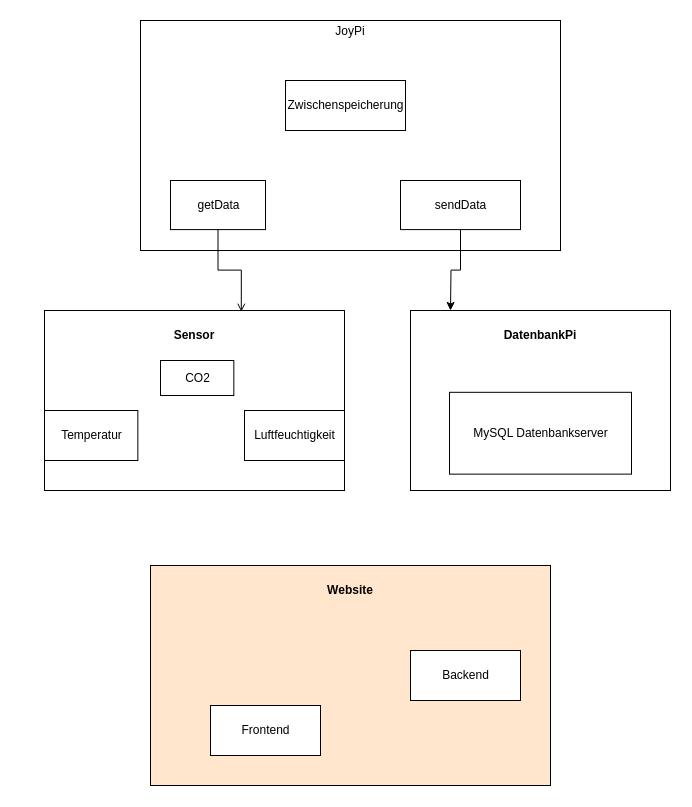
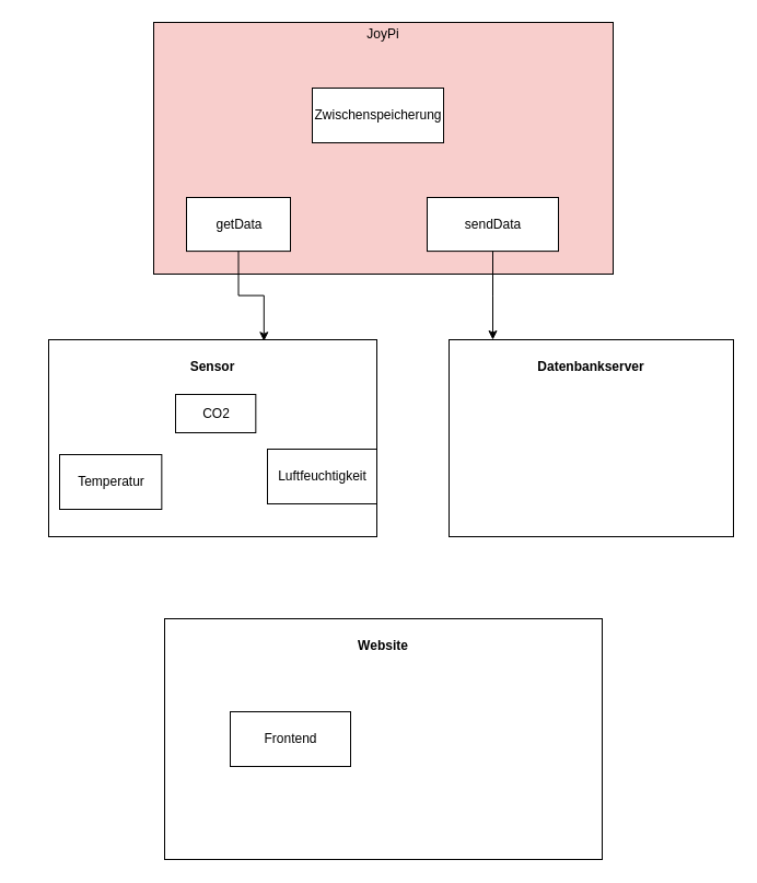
  <mxCell id="0" />
  <mxCell id="1" parent="0" />
  <mxCell id="2" value="" style="group" vertex="1" connectable="0" parent="1"><mxGeometry x="140" y="20" width="420" height="230" as="geometry" /></mxCell>
- <mxCell id="3" value="&lt;p style=&quot;margin: 0px ; margin-top: 4px ; text-align: center&quot;&gt;JoyPi&lt;/p&gt;" style="verticalAlign=top;align=left;overflow=fill;fontSize=12;fontFamily=Helvetica;html=1;" vertex="1" parent="2"><mxGeometry width="420" height="230" as="geometry" /></mxCell>
+ <mxCell id="3" value="&lt;p style=&quot;margin: 0px ; margin-top: 4px ; text-align: center&quot;&gt;JoyPi&lt;/p&gt;" style="verticalAlign=top;align=left;overflow=fill;fontSize=12;fontFamily=Helvetica;html=1;fillColor=#f8cecc;" vertex="1" parent="2"><mxGeometry width="420" height="230" as="geometry" /></mxCell>
  <mxCell id="4" value="getData" style="html=1;" vertex="1" parent="2"><mxGeometry x="30" y="160" width="95" height="49.09" as="geometry" /></mxCell>
- <mxCell id="5" value="sendData" style="html=1;" vertex="1" parent="2"><mxGeometry x="260" y="160" width="120" height="49.09" as="geometry" /></mxCell>
+ <mxCell id="5" value="sendData" style="html=1;" vertex="1" parent="2"><mxGeometry x="250" y="160" width="120" height="49.09" as="geometry" /></mxCell>
  <mxCell id="6" value="Zwischenspeicherung" style="html=1;" vertex="1" parent="2"><mxGeometry x="145" y="60" width="120" height="50" as="geometry" /></mxCell>
  <mxCell id="7" value="" style="group" vertex="1" connectable="0" parent="1"><mxGeometry x="410" y="310" width="260" height="180" as="geometry" /></mxCell>
- <mxCell id="8" value="&lt;p style=&quot;margin: 0px ; margin-top: 4px ; text-align: center&quot;&gt;&lt;br&gt;&lt;b&gt;DatenbankPi&lt;/b&gt;&lt;/p&gt;" style="verticalAlign=top;align=left;overflow=fill;fontSize=12;fontFamily=Helvetica;html=1;" vertex="1" parent="7"><mxGeometry width="260" height="180" as="geometry" /></mxCell>
- <mxCell id="9" value="MySQL Datenbankserver" style="html=1;" vertex="1" parent="7"><mxGeometry x="39" y="81.818" width="182" height="81.818" as="geometry" /></mxCell>
+ <mxCell id="8" value="&lt;p style=&quot;margin: 0px ; margin-top: 4px ; text-align: center&quot;&gt;&lt;br&gt;&lt;b&gt;Datenbankserver&lt;/b&gt;&lt;/p&gt;" style="verticalAlign=top;align=left;overflow=fill;fontSize=12;fontFamily=Helvetica;html=1;" vertex="1" parent="7"><mxGeometry width="260" height="180" as="geometry" /></mxCell>
  <mxCell id="10" value="" style="group" vertex="1" connectable="0" parent="1"><mxGeometry x="20" y="290" width="300" height="180" as="geometry" /></mxCell>
  <mxCell id="11" value="&lt;p style=&quot;margin: 0px ; margin-top: 4px ; text-align: center&quot;&gt;&lt;br&gt;&lt;b&gt;Sensor&lt;/b&gt;&lt;/p&gt;&lt;p style=&quot;margin: 0px ; margin-top: 4px ; text-align: center&quot;&gt;&lt;b&gt;&lt;br&gt;&lt;/b&gt;&lt;/p&gt;" style="verticalAlign=top;align=left;overflow=fill;fontSize=12;fontFamily=Helvetica;html=1;" vertex="1" parent="10"><mxGeometry x="24" y="20" width="300" height="180" as="geometry" /></mxCell>
  <mxCell id="12" value="CO2" style="html=1;" vertex="1" parent="10"><mxGeometry x="140" y="70" width="73.333" height="35" as="geometry" /></mxCell>
  <mxCell id="13" value="Luftfeuchtigkeit" style="html=1;" vertex="1" parent="10"><mxGeometry x="224" y="120" width="100" height="50" as="geometry" /></mxCell>
- <mxCell id="14" value="Temperatur" style="html=1;" vertex="1" parent="10"><mxGeometry x="24" y="120" width="93.34" height="50" as="geometry" /></mxCell>
- <mxCell id="15" style="edgeStyle=orthogonalEdgeStyle;rounded=0;orthogonalLoop=1;jettySize=auto;html=1;entryX=0.656;entryY=0.007;entryDx=0;entryDy=0;entryPerimeter=0;endArrow=open;" edge="1" parent="1" source="4" target="11"><mxGeometry relative="1" as="geometry" /></mxCell>
+ <mxCell id="14" value="Temperatur" style="html=1;" vertex="1" parent="10"><mxGeometry x="34" y="125" width="93.34" height="50" as="geometry" /></mxCell>
+ <mxCell id="15" style="edgeStyle=orthogonalEdgeStyle;rounded=0;orthogonalLoop=1;jettySize=auto;html=1;entryX=0.656;entryY=0.007;entryDx=0;entryDy=0;entryPerimeter=0;" edge="1" parent="1" source="4" target="11"><mxGeometry relative="1" as="geometry" /></mxCell>
  <mxCell id="16" style="edgeStyle=orthogonalEdgeStyle;rounded=0;orthogonalLoop=1;jettySize=auto;html=1;" edge="1" parent="1" source="5"><mxGeometry relative="1" as="geometry"><mxPoint x="450" y="310" as="targetPoint" /></mxGeometry></mxCell>
- <mxCell id="17" value="&lt;p style=&quot;margin: 0px ; margin-top: 4px ; text-align: center&quot;&gt;&lt;br&gt;&lt;b&gt;Website&lt;/b&gt;&lt;/p&gt;" style="verticalAlign=top;align=left;overflow=fill;fontSize=12;fontFamily=Helvetica;html=1;fillColor=#ffe6cc;" vertex="1" parent="1"><mxGeometry x="150" y="565" width="400" height="220" as="geometry" /></mxCell>
- <mxCell id="18" value="Frontend" style="html=1;" vertex="1" parent="1"><mxGeometry x="210" y="705" width="110" height="50" as="geometry" /></mxCell>
- <mxCell id="19" value="Backend" style="html=1;" vertex="1" parent="1"><mxGeometry x="410" y="650" width="110" height="50" as="geometry" /></mxCell>
+ <mxCell id="17" value="&lt;p style=&quot;margin: 0px ; margin-top: 4px ; text-align: center&quot;&gt;&lt;br&gt;&lt;b&gt;Website&lt;/b&gt;&lt;/p&gt;" style="verticalAlign=top;align=left;overflow=fill;fontSize=12;fontFamily=Helvetica;html=1;" vertex="1" parent="1"><mxGeometry x="150" y="565" width="400" height="220" as="geometry" /></mxCell>
+ <mxCell id="18" value="Frontend" style="html=1;" vertex="1" parent="1"><mxGeometry x="210" y="650" width="110" height="50" as="geometry" /></mxCell>
